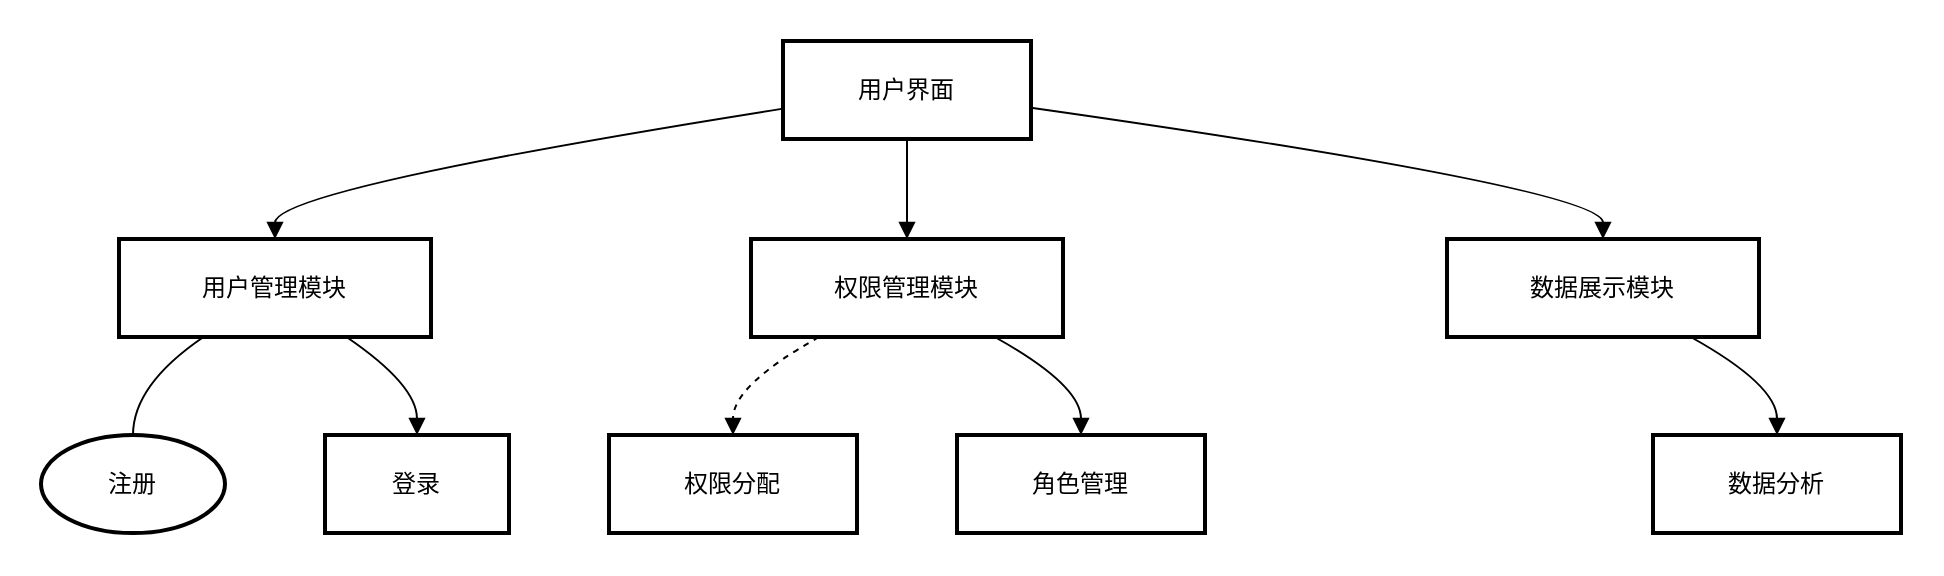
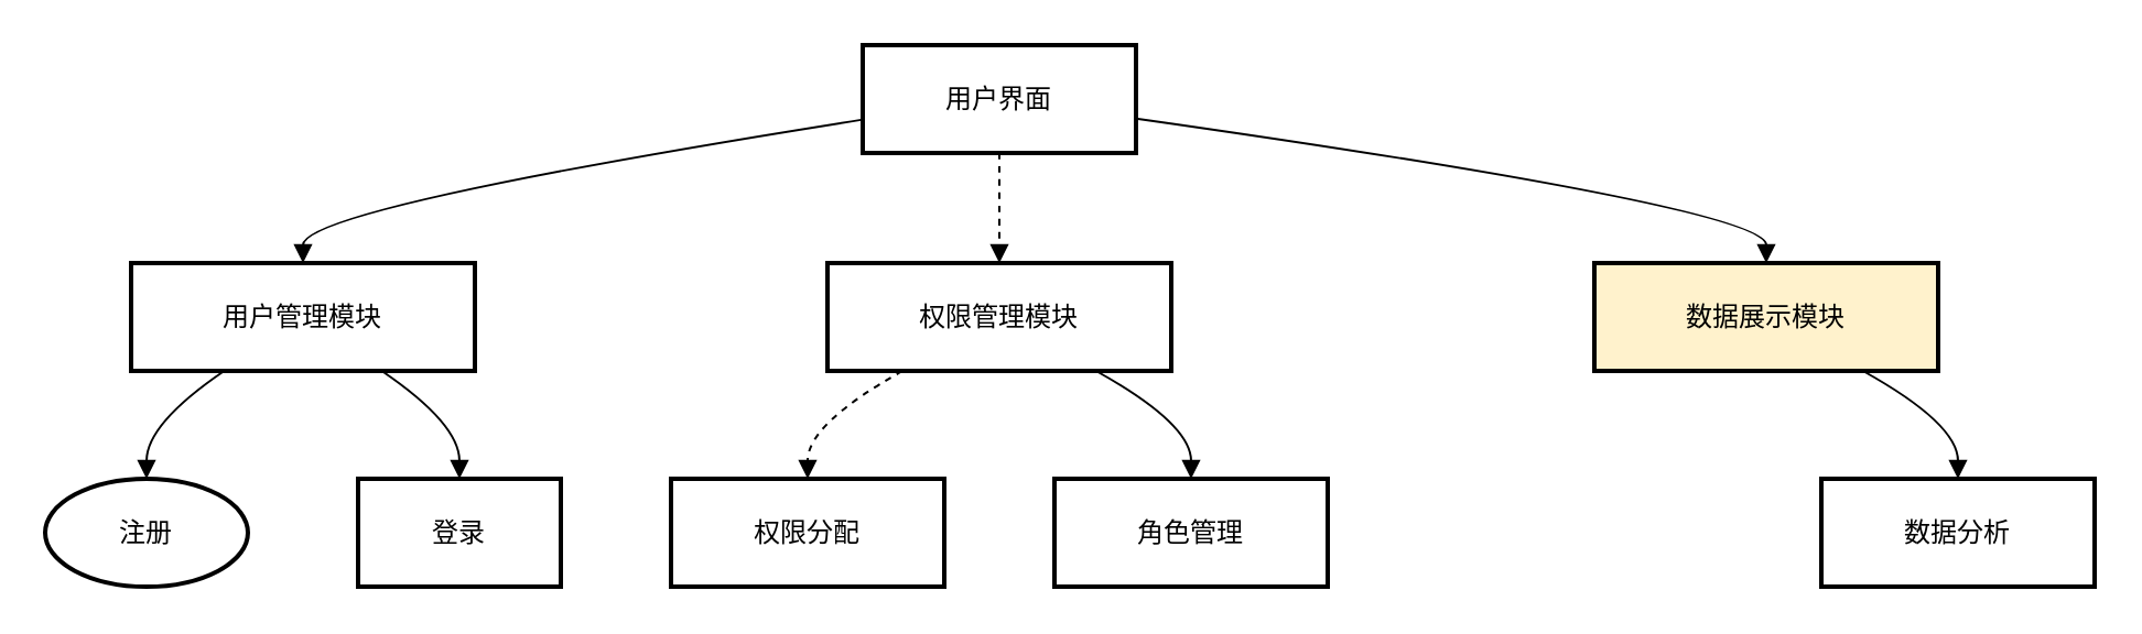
  <mxCell id="0" />
  <mxCell id="1" parent="0" />
  <mxCell id="2" value="用户界面" style="whiteSpace=wrap;strokeWidth=2;" vertex="1" parent="1"><mxGeometry x="391" y="20" width="124" height="49" as="geometry" /></mxCell>
  <mxCell id="3" value="用户管理模块" style="whiteSpace=wrap;strokeWidth=2;" vertex="1" parent="1"><mxGeometry x="59" y="119" width="156" height="49" as="geometry" /></mxCell>
  <mxCell id="4" value="权限管理模块" style="whiteSpace=wrap;strokeWidth=2;" vertex="1" parent="1"><mxGeometry x="375" y="119" width="156" height="49" as="geometry" /></mxCell>
- <mxCell id="5" value="数据展示模块" style="whiteSpace=wrap;strokeWidth=2;" vertex="1" parent="1"><mxGeometry x="723" y="119" width="156" height="49" as="geometry" /></mxCell>
+ <mxCell id="5" value="数据展示模块" style="whiteSpace=wrap;strokeWidth=2;fillColor=#fff2cc;" vertex="1" parent="1"><mxGeometry x="723" y="119" width="156" height="49" as="geometry" /></mxCell>
  <mxCell id="6" value="注册" style="ellipse;whiteSpace=wrap;strokeWidth=2;" vertex="1" parent="1"><mxGeometry x="20" y="217" width="92" height="49" as="geometry" /></mxCell>
  <mxCell id="7" value="登录" style="whiteSpace=wrap;strokeWidth=2;" vertex="1" parent="1"><mxGeometry x="162" y="217" width="92" height="49" as="geometry" /></mxCell>
  <mxCell id="8" value="权限分配" style="whiteSpace=wrap;strokeWidth=2;" vertex="1" parent="1"><mxGeometry x="304" y="217" width="124" height="49" as="geometry" /></mxCell>
  <mxCell id="9" value="角色管理" style="whiteSpace=wrap;strokeWidth=2;" vertex="1" parent="1"><mxGeometry x="478" y="217" width="124" height="49" as="geometry" /></mxCell>
  <mxCell id="10" value="数据分析" style="whiteSpace=wrap;strokeWidth=2;" vertex="1" parent="1"><mxGeometry x="826" y="217" width="124" height="49" as="geometry" /></mxCell>
  <mxCell id="11" value="" style="curved=1;startArrow=none;endArrow=block;exitX=0;exitY=0.69;entryX=0.5;entryY=-0.01;" edge="1" parent="1" source="2" target="3"><mxGeometry relative="1" as="geometry"><Array as="points"><mxPoint x="137" y="94" /></Array></mxGeometry></mxCell>
- <mxCell id="12" value="" style="curved=1;startArrow=none;endArrow=block;exitX=0.5;exitY=0.99;entryX=0.5;entryY=-0.01;" edge="1" parent="1" source="2" target="4"><mxGeometry relative="1" as="geometry"><Array as="points" /></mxGeometry></mxCell>
+ <mxCell id="12" value="" style="curved=1;startArrow=none;endArrow=block;exitX=0.5;exitY=0.99;entryX=0.5;entryY=-0.01;dashed=1;" edge="1" parent="1" source="2" target="4"><mxGeometry relative="1" as="geometry"><Array as="points" /></mxGeometry></mxCell>
  <mxCell id="13" value="" style="curved=1;startArrow=none;endArrow=block;exitX=1;exitY=0.68;entryX=0.5;entryY=-0.01;" edge="1" parent="1" source="2" target="5"><mxGeometry relative="1" as="geometry"><Array as="points"><mxPoint x="801" y="94" /></Array></mxGeometry></mxCell>
- <mxCell id="14" value="" style="curved=1;startArrow=none;endArrow=none;exitX=0.28;exitY=0.98;entryX=0.5;entryY=0;" edge="1" parent="1" source="3" target="6"><mxGeometry relative="1" as="geometry"><Array as="points"><mxPoint x="66" y="192" /></Array></mxGeometry></mxCell>
+ <mxCell id="14" value="" style="curved=1;startArrow=none;endArrow=block;exitX=0.28;exitY=0.98;entryX=0.5;entryY=0;" edge="1" parent="1" source="3" target="6"><mxGeometry relative="1" as="geometry"><Array as="points"><mxPoint x="66" y="192" /></Array></mxGeometry></mxCell>
  <mxCell id="15" value="" style="curved=1;startArrow=none;endArrow=block;exitX=0.72;exitY=0.98;entryX=0.5;entryY=0;" edge="1" parent="1" source="3" target="7"><mxGeometry relative="1" as="geometry"><Array as="points"><mxPoint x="208" y="192" /></Array></mxGeometry></mxCell>
  <mxCell id="16" value="" style="curved=1;startArrow=none;endArrow=block;exitX=0.23;exitY=0.98;entryX=0.5;entryY=0;dashed=1;" edge="1" parent="1" source="4" target="8"><mxGeometry relative="1" as="geometry"><Array as="points"><mxPoint x="366" y="192" /></Array></mxGeometry></mxCell>
  <mxCell id="17" value="" style="curved=1;startArrow=none;endArrow=block;exitX=0.77;exitY=0.98;entryX=0.5;entryY=0;" edge="1" parent="1" source="4" target="9"><mxGeometry relative="1" as="geometry"><Array as="points"><mxPoint x="540" y="192" /></Array></mxGeometry></mxCell>
  <mxCell id="18" value="" style="curved=1;startArrow=none;endArrow=block;exitX=0.77;exitY=0.98;entryX=0.5;entryY=0;" edge="1" parent="1" source="5" target="10"><mxGeometry relative="1" as="geometry"><Array as="points"><mxPoint x="888" y="192" /></Array></mxGeometry></mxCell>
